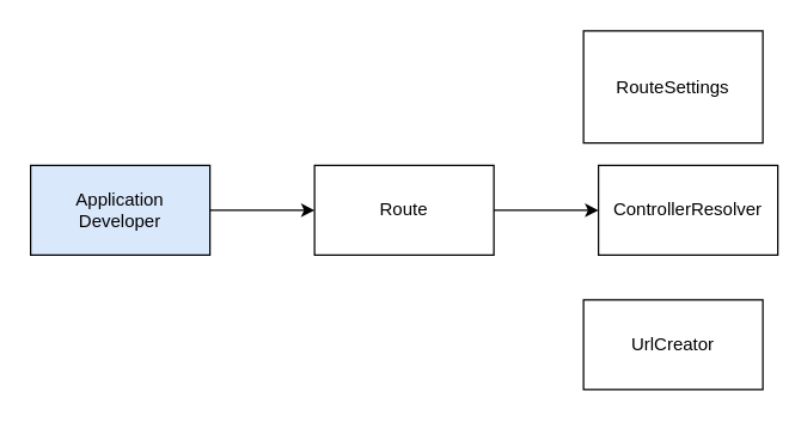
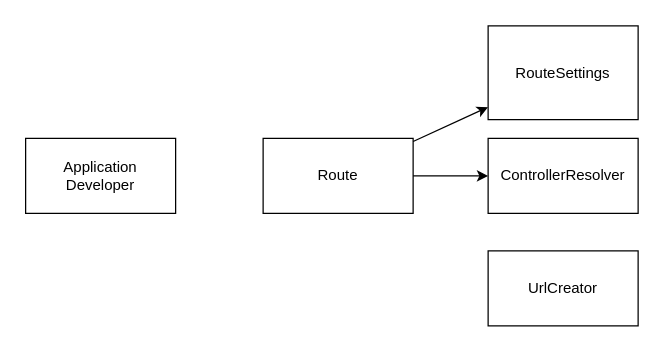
  <mxCell id="0" />
  <mxCell id="1" parent="0" />
  <mxCell id="2" value="Route" style="rounded=0;whiteSpace=wrap;html=1;" vertex="1" parent="1"><mxGeometry x="210" y="110" width="120" height="60" as="geometry" /></mxCell>
- <mxCell id="3" value="Application&lt;br&gt;Developer" style="rounded=0;whiteSpace=wrap;html=1;fillColor=#dae8fc;" vertex="1" parent="1"><mxGeometry x="20" y="110" width="120" height="60" as="geometry" /></mxCell>
+ <mxCell id="3" value="Application&lt;br&gt;Developer" style="rounded=0;whiteSpace=wrap;html=1;" vertex="1" parent="1"><mxGeometry x="20" y="110" width="120" height="60" as="geometry" /></mxCell>
  <mxCell id="4" value="RouteSettings" style="rounded=0;whiteSpace=wrap;html=1;" vertex="1" parent="1"><mxGeometry x="390" y="20" width="120" height="75" as="geometry" /></mxCell>
- <mxCell id="5" value="ControllerResolver" style="rounded=0;whiteSpace=wrap;html=1;" vertex="1" parent="1"><mxGeometry x="400" y="110" width="120" height="60" as="geometry" /></mxCell>
+ <mxCell id="5" value="ControllerResolver" style="rounded=0;whiteSpace=wrap;html=1;" vertex="1" parent="1"><mxGeometry x="390" y="110" width="120" height="60" as="geometry" /></mxCell>
  <mxCell id="6" value="UrlCreator" style="rounded=0;whiteSpace=wrap;html=1;" vertex="1" parent="1"><mxGeometry x="390" y="200" width="120" height="60" as="geometry" /></mxCell>
  <mxCell id="7" value="" style="endArrow=classic;html=1;" edge="1" parent="1" source="2" target="5"><mxGeometry width="50" height="50" relative="1" as="geometry"><mxPoint x="40" y="330" as="sourcePoint" /><mxPoint x="90" y="280" as="targetPoint" /></mxGeometry></mxCell>
- <mxCell id="8" value="" style="endArrow=classic;html=1;" edge="1" parent="1" source="3" target="2"><mxGeometry width="50" height="50" relative="1" as="geometry"><mxPoint x="60" y="350" as="sourcePoint" /><mxPoint x="110" y="300" as="targetPoint" /></mxGeometry></mxCell>
+ <mxCell id="9" value="" style="endArrow=classic;html=1;" edge="1" parent="1" source="2" target="4"><mxGeometry width="50" height="50" relative="1" as="geometry"><mxPoint x="70" y="360" as="sourcePoint" /><mxPoint x="120" y="310" as="targetPoint" /></mxGeometry></mxCell>
